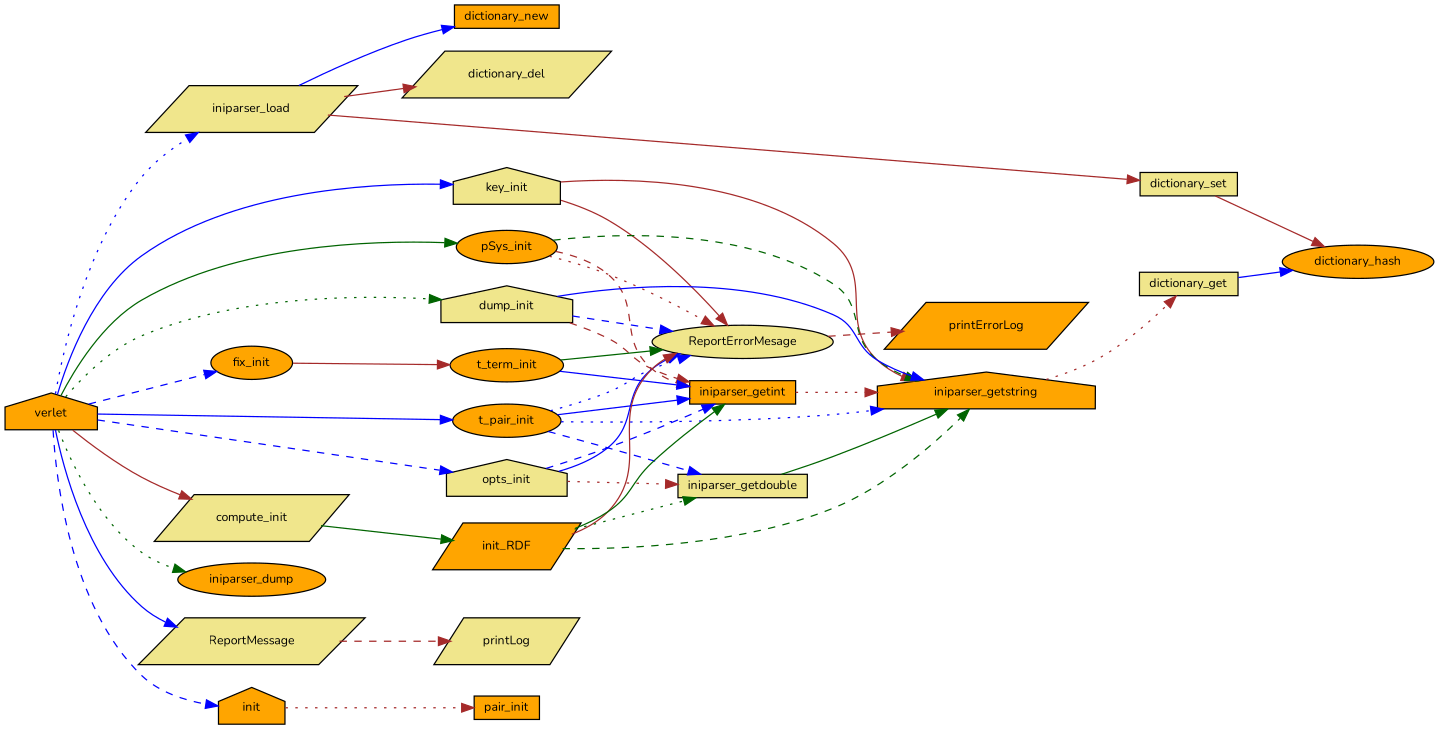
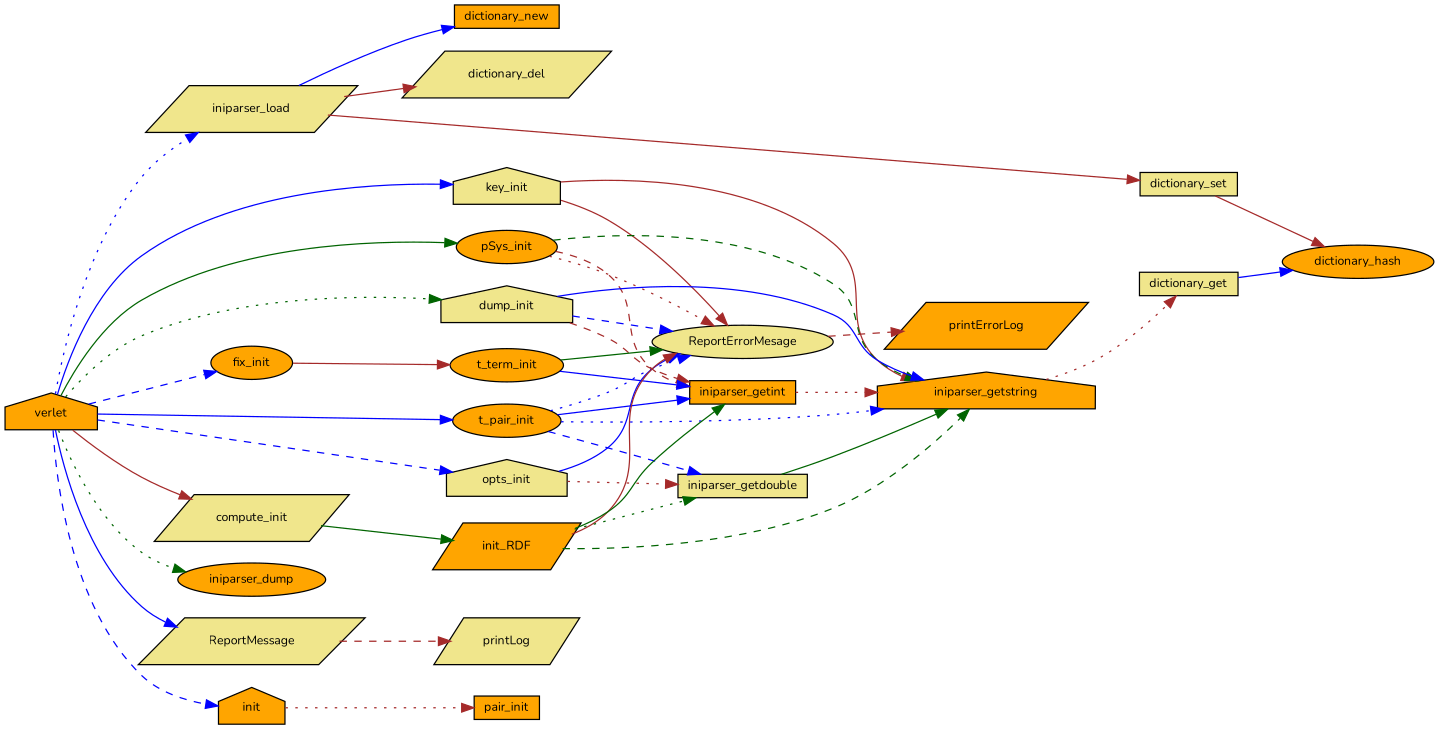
  digraph {
    fontname=Nunito
    rankdir=LR
    node [color=black fillcolor=orange fontname=Nunito fontsize=10 shape=parallelogram style=filled]
    edge [color=blue fontname=Nunito fontsize=10 labelfontname=Helvetica labelfontsize=10 style=solid]
    n1 [fontcolor=black height=0.2 label=verlet shape=house width=0.4]
    n2 [fillcolor=khaki height=0.2 label=iniparser_load width=0.4]
    n3 [height=0.2 label=iniparser_dump shape=ellipse width=0.4]
    n4 [fillcolor=khaki height=0.2 label=ReportMessage width=0.4]
    n5 [fillcolor=khaki height=0.2 label=key_init shape=house width=0.4]
    n6 [height=0.2 label=pSys_init shape=ellipse width=0.4]
    n7 [fillcolor=khaki height=0.2 label=opts_init shape=house width=0.4]
    n8 [height=0.2 label=t_pair_init shape=ellipse width=0.4]
    n9 [fillcolor=khaki height=0.2 label=dump_init shape=house width=0.4]
    n10 [height=0.2 label=fix_init shape=ellipse width=0.4]
    n11 [fillcolor=khaki height=0.2 label=compute_init width=0.4]
    n12 [height=0.2 label=init shape=house width=0.4]
    n13 [height=0.2 label=dictionary_new shape=box width=0.4]
    n14 [fillcolor=khaki height=0.2 label=dictionary_del width=0.4]
    n15 [fillcolor=khaki height=0.2 label=dictionary_set shape=box width=0.4]
    n16 [fillcolor=khaki height=0.2 label=printLog width=0.4]
    n17 [height=0.2 label=iniparser_getstring shape=house width=0.4]
    n18 [fillcolor=khaki height=0.2 label=ReportErrorMesage shape=ellipse width=0.4]
    n19 [height=0.2 label=iniparser_getint shape=box width=0.4]
    n20 [fillcolor=khaki height=0.2 label=iniparser_getdouble shape=box width=0.4]
    n21 [height=0.2 label=t_term_init shape=ellipse width=0.4]
    n22 [height=0.2 label=init_RDF width=0.4]
    n23 [height=0.2 label=pair_init shape=box width=0.4]
    n24 [height=0.2 label=dictionary_hash shape=ellipse width=0.4]
    n25 [fillcolor=khaki height=0.2 label=dictionary_get shape=box width=0.4]
    n26 [height=0.2 label=printErrorLog width=0.4]
    n1 -> n2 [style=dotted]
    n1 -> n3 [color=darkgreen style=dotted]
    n1 -> n4
    n1 -> n5
    n1 -> n6 [color=darkgreen]
    n1 -> n7 [style=dashed]
    n1 -> n8
    n1 -> n9 [color=darkgreen style=dotted]
    n1 -> n10 [style=dashed]
    n1 -> n11 [color=brown]
    n1 -> n12 [style=dashed]
    n2 -> n13
    n2 -> n14 [color=brown]
    n2 -> n15 [color=brown]
    n4 -> n16 [color=brown style=dashed]
    n5 -> n17 [color=brown]
    n5 -> n18 [color=brown]
    n6 -> n17 [color=darkgreen style=dashed]
    n6 -> n18 [color=brown style=dotted]
    n6 -> n19 [color=brown style=dashed]
    n7 -> n18
-   n7 -> n19 [style=dashed]
    n7 -> n20 [color=brown style=dotted]
    n8 -> n17 [style=dotted]
    n8 -> n18 [style=dotted]
    n8 -> n19
    n8 -> n20 [style=dashed]
    n9 -> n17
    n9 -> n18 [style=dashed]
    n9 -> n19 [color=brown style=dashed]
    n10 -> n21 [color=brown]
    n11 -> n22 [color=darkgreen]
    n12 -> n23 [color=brown style=dotted]
    n15 -> n24 [color=brown]
    n17 -> n25 [color=brown style=dotted]
    n18 -> n26 [color=brown style=dashed]
    n19 -> n17 [color=brown style=dotted]
    n20 -> n17 [color=darkgreen]
    n21 -> n18 [color=darkgreen]
    n21 -> n19
    n22 -> n17 [color=darkgreen style=dashed]
    n22 -> n18 [color=brown]
    n22 -> n19 [color=darkgreen]
    n22 -> n20 [color=darkgreen style=dotted]
    n25 -> n24
  }
